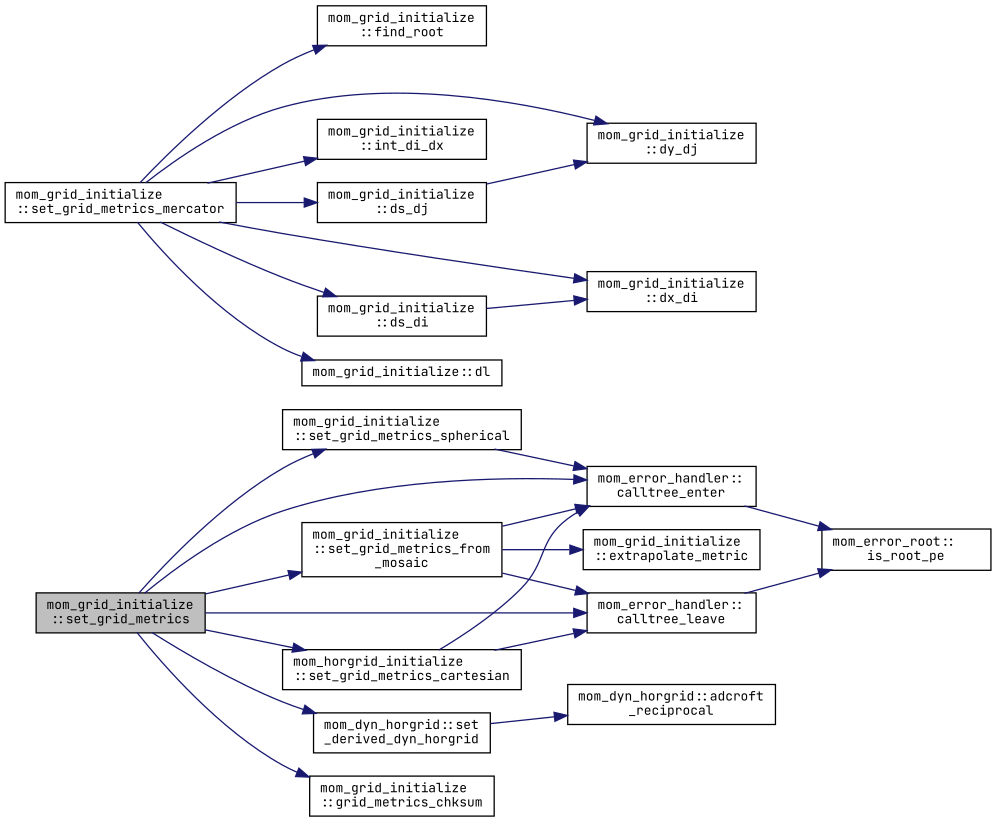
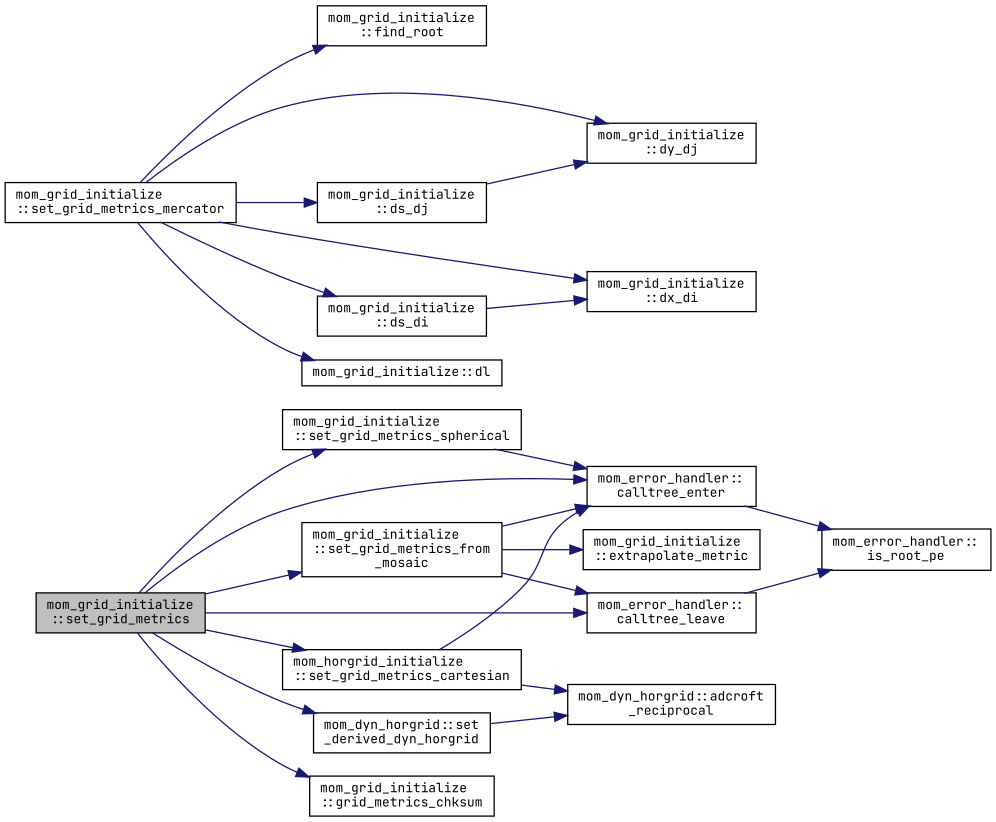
  digraph {
    fontname="JetBrains Mono"
    rankdir=LR
    node [color=black fillcolor=white fontname="JetBrains Mono" fontsize=10 shape=record style=filled]
    edge [color=midnightblue fontname="JetBrains Mono" fontsize=10 labelfontname=Helvetica labelfontsize=10 style=solid]
    n1 [fillcolor=grey75 fontcolor=black height=0.2 label="mom_grid_initialize\l::set_grid_metrics" width=0.4]
    n2 [height=0.2 label="mom_error_handler::\lcalltree_enter" width=0.4]
    n3 [height=0.2 label="mom_error_handler::\lcalltree_leave" width=0.4]
    n4 [height=0.2 label="mom_grid_initialize\l::grid_metrics_chksum" width=0.4]
    n5 [height=0.2 label="mom_dyn_horgrid::set\l_derived_dyn_horgrid" width=0.4]
    n6 [height=0.2 label="mom_horgrid_initialize\l::set_grid_metrics_cartesian" width=0.4]
    n7 [height=0.2 label="mom_grid_initialize\l::set_grid_metrics_from\l_mosaic" width=0.4]
    n8 [height=0.2 label="mom_grid_initialize\l::set_grid_metrics_spherical" width=0.4]
-   n9 [height=0.2 label="mom_error_root::\lis_root_pe" width=0.4]
+   n9 [height=0.2 label="mom_error_handler::\lis_root_pe" width=0.4]
    n10 [height=0.2 label="mom_dyn_horgrid::adcroft\l_reciprocal" width=0.4]
    n11 [height=0.2 label="mom_grid_initialize\l::extrapolate_metric" width=0.4]
    n12 [height=0.2 label="mom_grid_initialize\l::set_grid_metrics_mercator" width=0.4]
    n13 [height=0.2 label="mom_grid_initialize\l::find_root" width=0.4]
    n14 [height=0.2 label="mom_grid_initialize\l::dy_dj" width=0.4]
-   n15 [height=0.2 label="mom_grid_initialize\l::int_di_dx" width=0.4]
    n16 [height=0.2 label="mom_grid_initialize\l::dx_di" width=0.4]
    n17 [height=0.2 label="mom_grid_initialize\l::ds_di" width=0.4]
    n18 [height=0.2 label="mom_grid_initialize\l::ds_dj" width=0.4]
    n19 [height=0.2 label="mom_grid_initialize::dl" width=0.4]
    n1 -> n2
    n1 -> n3
    n1 -> n4
    n1 -> n5
    n1 -> n6
    n1 -> n7
    n1 -> n8
    n2 -> n9
    n3 -> n9
    n5 -> n10
    n6 -> n2
-   n6 -> n3
+   n6 -> n10
    n7 -> n2
    n7 -> n3
    n7 -> n11
    n8 -> n2
    n12 -> n13
    n12 -> n14
-   n12 -> n15
    n12 -> n16
    n12 -> n17
    n12 -> n18
    n12 -> n19
    n17 -> n16
    n18 -> n14
  }
